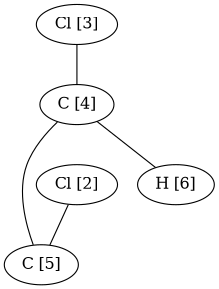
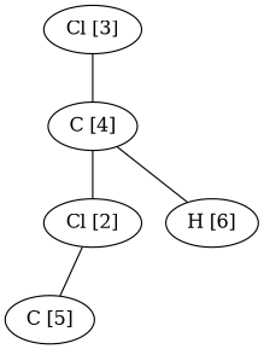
  graph {
    n1 [label="C [5]"]
    n2 [label="Cl [2]"]
    n3 [label="Cl [3]"]
    n4 [label="C [4]"]
    n5 [label="H [6]"]
    n2 -- n1
    n3 -- n4
-   n4 -- n1
+   n4 -- n2
    n4 -- n5
  }
